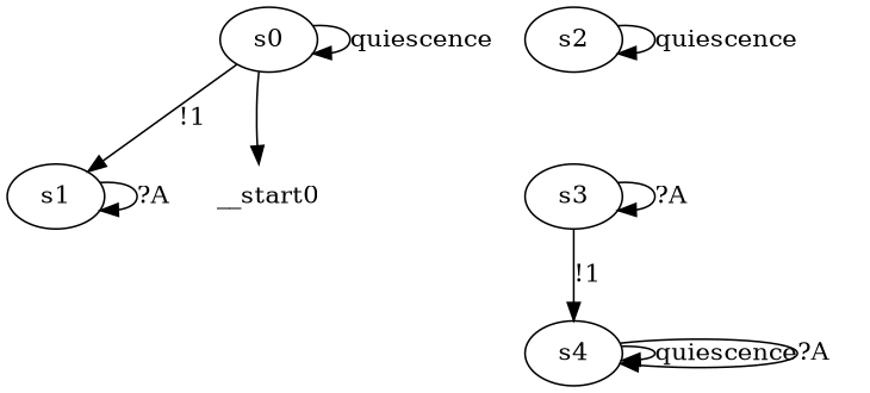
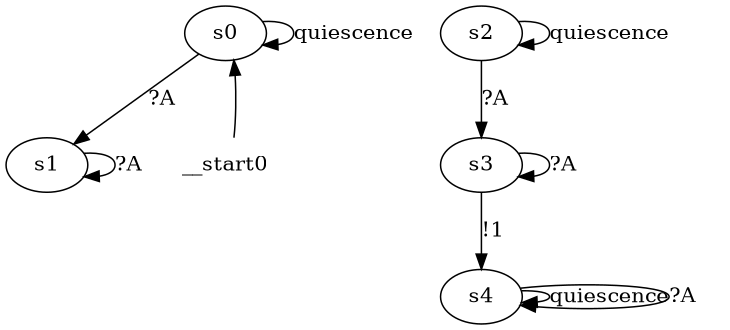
  digraph {
    n1 [label=s0]
    n2 [label=s1]
    n3 [label=s2]
    n4 [label=s3]
    n5 [label=s4]
    __start0 [shape=none]
    n1 -> n1 [label=quiescence]
-   n1 -> n2 [label="!1"]
+   n1 -> n2 [label="?A"]
    n2 -> n2 [label="?A"]
    n3 -> n3 [label=quiescence]
+   n3 -> n4 [label="?A"]
    n4 -> n4 [label="?A"]
    n4 -> n5 [label="!1"]
    n5 -> n5 [label=quiescence]
    n5 -> n5 [label="?A"]
-   n1 -> __start0
+   __start0 -> n1
  }
